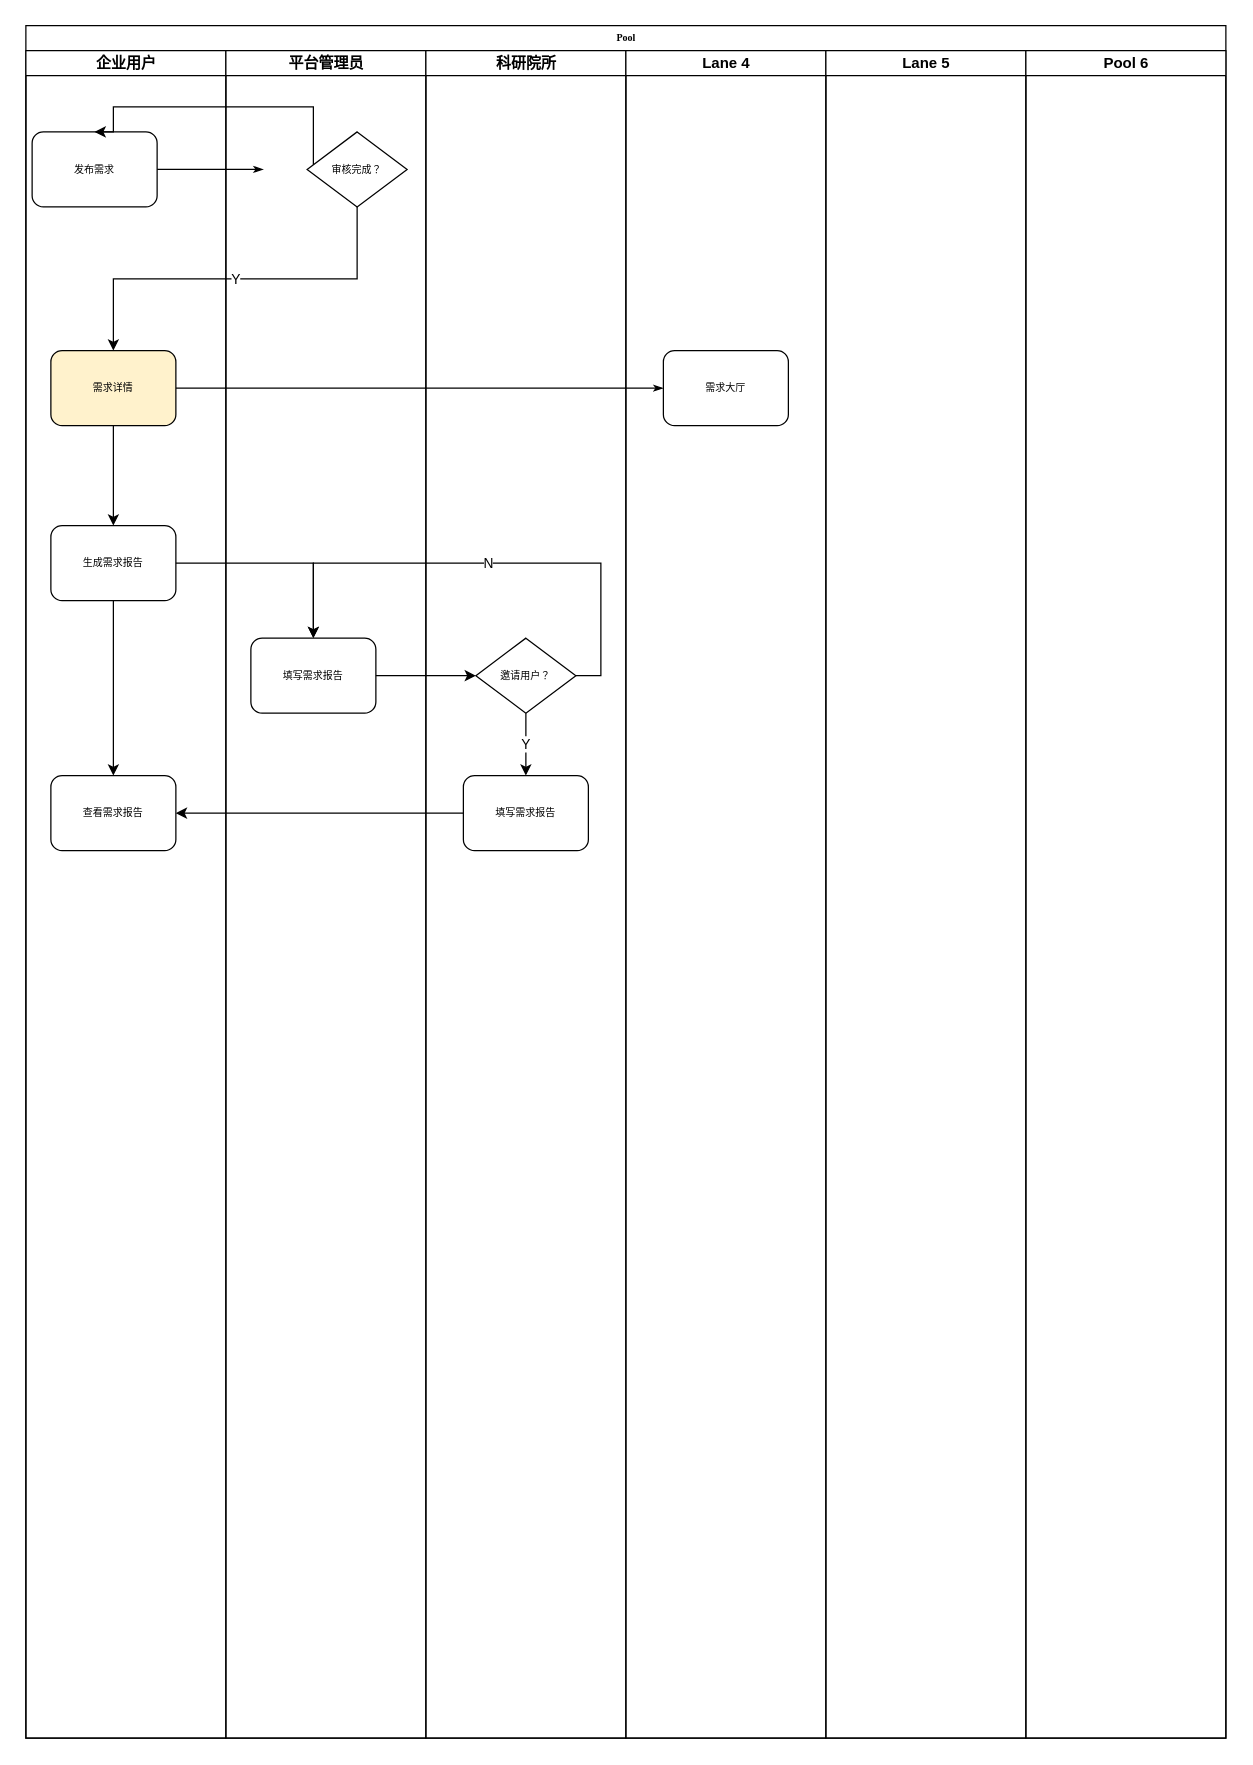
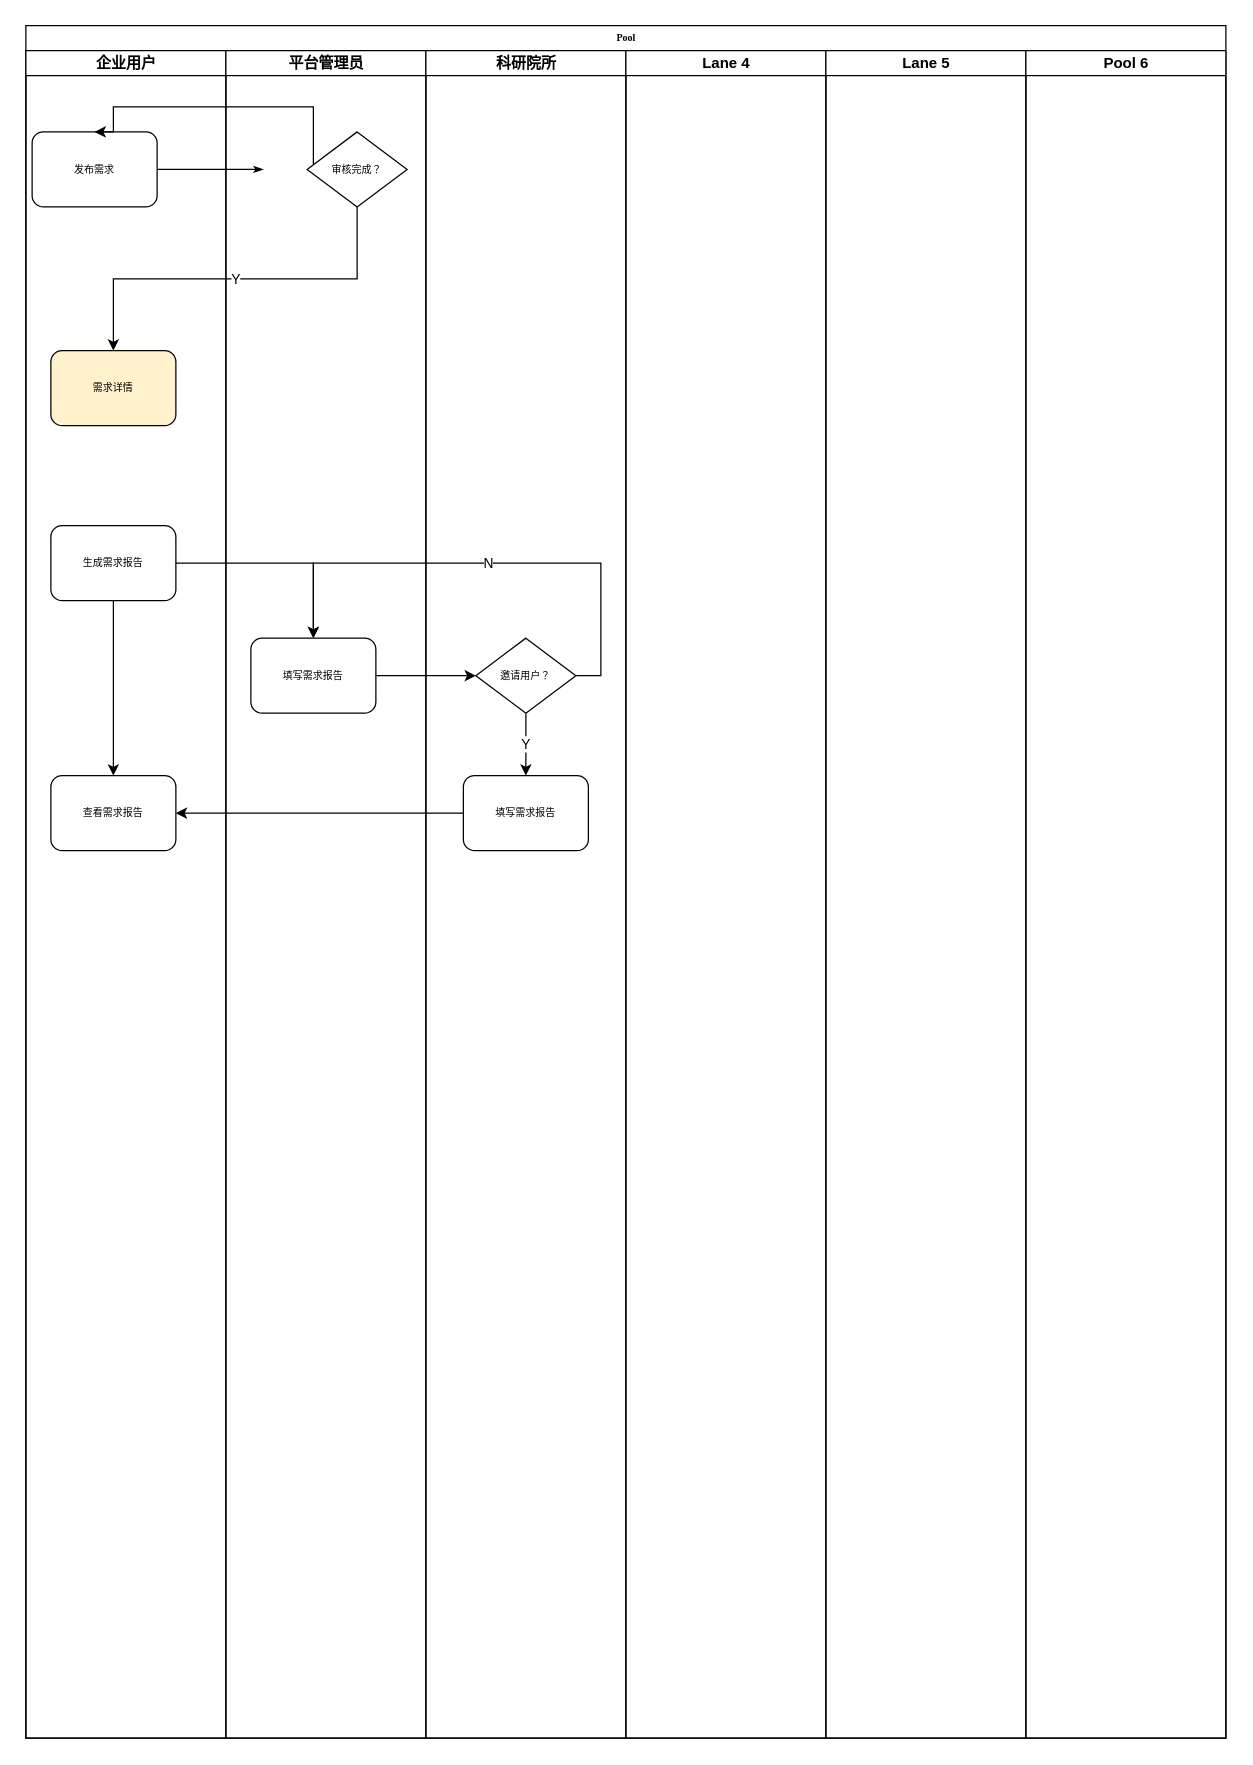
  <mxCell id="0" />
  <mxCell id="1" parent="0" />
  <mxCell id="2" value="Pool" style="swimlane;html=1;childLayout=stackLayout;startSize=20;rounded=0;shadow=0;labelBackgroundColor=none;strokeWidth=1;fontFamily=Verdana;fontSize=8;align=center;" parent="1" vertex="1"><mxGeometry x="20" y="20" width="960" height="1370" as="geometry" /></mxCell>
- <mxCell id="3" style="edgeStyle=orthogonalEdgeStyle;rounded=1;html=1;labelBackgroundColor=none;startArrow=none;startFill=0;startSize=5;endArrow=classicThin;endFill=1;endSize=5;jettySize=auto;orthogonalLoop=1;strokeWidth=1;fontFamily=Verdana;fontSize=8" parent="2" source="7" target="20" edge="1"><mxGeometry relative="1" as="geometry" /></mxCell>
  <mxCell id="4" value="企业用户" style="swimlane;html=1;startSize=20;" parent="2" vertex="1"><mxGeometry y="20" width="160" height="1350" as="geometry" /></mxCell>
  <mxCell id="5" value="发布需求" style="rounded=1;whiteSpace=wrap;html=1;shadow=0;labelBackgroundColor=none;strokeWidth=1;fontFamily=Verdana;fontSize=8;align=center;" parent="4" vertex="1"><mxGeometry x="5" y="65" width="100" height="60" as="geometry" /></mxCell>
- <mxCell id="6" style="edgeStyle=orthogonalEdgeStyle;rounded=0;orthogonalLoop=1;jettySize=auto;html=1;entryX=0.5;entryY=0;entryDx=0;entryDy=0;" edge="1" parent="4" source="7" target="9"><mxGeometry relative="1" as="geometry" /></mxCell>
  <mxCell id="7" value="需求详情" style="rounded=1;whiteSpace=wrap;html=1;shadow=0;labelBackgroundColor=none;strokeWidth=1;fontFamily=Verdana;fontSize=8;align=center;fillColor=#fff2cc;" parent="4" vertex="1"><mxGeometry x="20" y="240" width="100" height="60" as="geometry" /></mxCell>
  <mxCell id="8" style="edgeStyle=orthogonalEdgeStyle;rounded=0;orthogonalLoop=1;jettySize=auto;html=1;entryX=0.5;entryY=0;entryDx=0;entryDy=0;" edge="1" parent="4" source="9" target="10"><mxGeometry relative="1" as="geometry" /></mxCell>
  <mxCell id="9" value="生成需求报告" style="rounded=1;whiteSpace=wrap;html=1;shadow=0;labelBackgroundColor=none;strokeWidth=1;fontFamily=Verdana;fontSize=8;align=center;" vertex="1" parent="4"><mxGeometry x="20" y="380" width="100" height="60" as="geometry" /></mxCell>
  <mxCell id="10" value="查看需求报告" style="rounded=1;whiteSpace=wrap;html=1;shadow=0;labelBackgroundColor=none;strokeWidth=1;fontFamily=Verdana;fontSize=8;align=center;" vertex="1" parent="4"><mxGeometry x="20" y="580" width="100" height="60" as="geometry" /></mxCell>
  <mxCell id="11" style="edgeStyle=orthogonalEdgeStyle;rounded=1;html=1;labelBackgroundColor=none;startArrow=none;startFill=0;startSize=5;endArrow=classicThin;endFill=1;endSize=5;jettySize=auto;orthogonalLoop=1;strokeWidth=1;fontFamily=Verdana;fontSize=8" parent="2" source="5" edge="1"><mxGeometry relative="1" as="geometry"><mxPoint x="190" y="115" as="targetPoint" /></mxGeometry></mxCell>
  <mxCell id="12" value="平台管理员" style="swimlane;html=1;startSize=20;" parent="2" vertex="1"><mxGeometry x="160" y="20" width="160" height="1350" as="geometry" /></mxCell>
  <mxCell id="13" value="审核完成？" style="rhombus;whiteSpace=wrap;html=1;rounded=0;shadow=0;labelBackgroundColor=none;strokeWidth=1;fontFamily=Verdana;fontSize=8;align=center;" vertex="1" parent="12"><mxGeometry x="65" y="65" width="80" height="60" as="geometry" /></mxCell>
  <mxCell id="14" value="填写需求报告" style="rounded=1;whiteSpace=wrap;html=1;shadow=0;labelBackgroundColor=none;strokeWidth=1;fontFamily=Verdana;fontSize=8;align=center;" vertex="1" parent="12"><mxGeometry x="20" y="470" width="100" height="60" as="geometry" /></mxCell>
  <mxCell id="15" value="科研院所" style="swimlane;html=1;startSize=20;" parent="2" vertex="1"><mxGeometry x="320" y="20" width="160" height="1350" as="geometry" /></mxCell>
  <mxCell id="16" value="Y" style="edgeStyle=orthogonalEdgeStyle;rounded=0;orthogonalLoop=1;jettySize=auto;html=1;exitX=0.5;exitY=1;exitDx=0;exitDy=0;entryX=0.5;entryY=0;entryDx=0;entryDy=0;" edge="1" parent="15" source="17" target="18"><mxGeometry relative="1" as="geometry" /></mxCell>
  <mxCell id="17" value="邀请用户？" style="rhombus;whiteSpace=wrap;html=1;rounded=0;shadow=0;labelBackgroundColor=none;strokeWidth=1;fontFamily=Verdana;fontSize=8;align=center;" vertex="1" parent="15"><mxGeometry x="40" y="470" width="80" height="60" as="geometry" /></mxCell>
  <mxCell id="18" value="填写需求报告" style="rounded=1;whiteSpace=wrap;html=1;shadow=0;labelBackgroundColor=none;strokeWidth=1;fontFamily=Verdana;fontSize=8;align=center;" vertex="1" parent="15"><mxGeometry x="30" y="580" width="100" height="60" as="geometry" /></mxCell>
  <mxCell id="19" value="Lane 4" style="swimlane;html=1;startSize=20;" parent="2" vertex="1"><mxGeometry x="480" y="20" width="160" height="1350" as="geometry" /></mxCell>
- <mxCell id="20" value="需求大厅" style="rounded=1;whiteSpace=wrap;html=1;shadow=0;labelBackgroundColor=none;strokeWidth=1;fontFamily=Verdana;fontSize=8;align=center;" parent="19" vertex="1"><mxGeometry x="30" y="240" width="100" height="60" as="geometry" /></mxCell>
  <mxCell id="21" value="Lane 5" style="swimlane;html=1;startSize=20;" parent="2" vertex="1"><mxGeometry x="640" y="20" width="160" height="1350" as="geometry" /></mxCell>
  <mxCell id="22" value="Pool 6" style="swimlane;html=1;startSize=20;" parent="2" vertex="1"><mxGeometry x="800" y="20" width="160" height="1350" as="geometry" /></mxCell>
  <mxCell id="23" style="edgeStyle=orthogonalEdgeStyle;rounded=0;orthogonalLoop=1;jettySize=auto;html=1;entryX=0.5;entryY=0;entryDx=0;entryDy=0;" edge="1" parent="2" source="13" target="5"><mxGeometry relative="1" as="geometry"><Array as="points"><mxPoint x="230" y="65" /><mxPoint x="70" y="65" /></Array></mxGeometry></mxCell>
  <mxCell id="24" value="Y" style="edgeStyle=orthogonalEdgeStyle;rounded=0;orthogonalLoop=1;jettySize=auto;html=1;exitX=0.5;exitY=1;exitDx=0;exitDy=0;entryX=0.5;entryY=0;entryDx=0;entryDy=0;" edge="1" parent="2" source="13" target="7"><mxGeometry relative="1" as="geometry" /></mxCell>
  <mxCell id="25" style="edgeStyle=orthogonalEdgeStyle;rounded=0;orthogonalLoop=1;jettySize=auto;html=1;" edge="1" parent="2" source="14" target="17"><mxGeometry relative="1" as="geometry" /></mxCell>
  <mxCell id="26" style="edgeStyle=orthogonalEdgeStyle;rounded=0;orthogonalLoop=1;jettySize=auto;html=1;exitX=1;exitY=0.5;exitDx=0;exitDy=0;" edge="1" parent="2" source="9" target="14"><mxGeometry relative="1" as="geometry" /></mxCell>
  <mxCell id="27" value="N" style="edgeStyle=orthogonalEdgeStyle;rounded=0;orthogonalLoop=1;jettySize=auto;html=1;exitX=1;exitY=0.5;exitDx=0;exitDy=0;entryX=0.5;entryY=0;entryDx=0;entryDy=0;" edge="1" parent="2" source="17" target="14"><mxGeometry relative="1" as="geometry"><Array as="points"><mxPoint x="460" y="520" /><mxPoint x="460" y="430" /><mxPoint x="230" y="430" /></Array></mxGeometry></mxCell>
  <mxCell id="28" style="edgeStyle=orthogonalEdgeStyle;rounded=0;orthogonalLoop=1;jettySize=auto;html=1;entryX=1;entryY=0.5;entryDx=0;entryDy=0;" edge="1" parent="2" source="18" target="10"><mxGeometry relative="1" as="geometry" /></mxCell>
